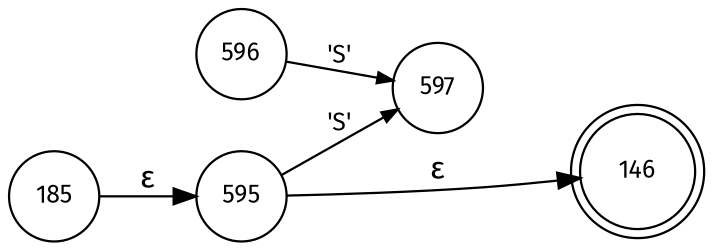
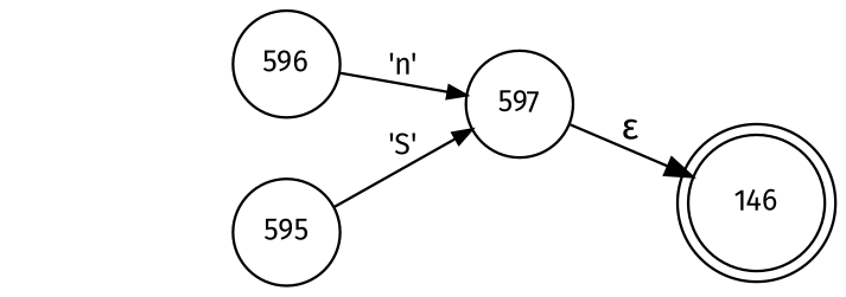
  digraph {
    fontname="Fira Sans"
    rankdir=LR
    node [fixedsize=true fontname="Fira Sans" fontsize=11 shape=circle peripheries=1]
    edge [fontname="Fira Sans"]
    n1 [label=146 shape=doublecircle width=.6 peripheries=""]
    n2 [label=595 width=.55]
    n3 [label=597 width=.55]
    n4 [label=596 width=.55]
-   n5 [label=185 width=.55]
    n2 -> n3 [arrowhead=normal arrowsize=.7 fontsize=11 label="'S'"]
-   n2 -> n1 [label="&epsilon;"]
-   n4 -> n3 [arrowhead=normal arrowsize=.7 fontsize=11 label="'S'"]
-   n5 -> n2 [label="&epsilon;"]
+   n3 -> n1 [label="&epsilon;"]
+   n4 -> n3 [arrowhead=normal arrowsize=.7 fontsize=11 label="'n'"]
  }
